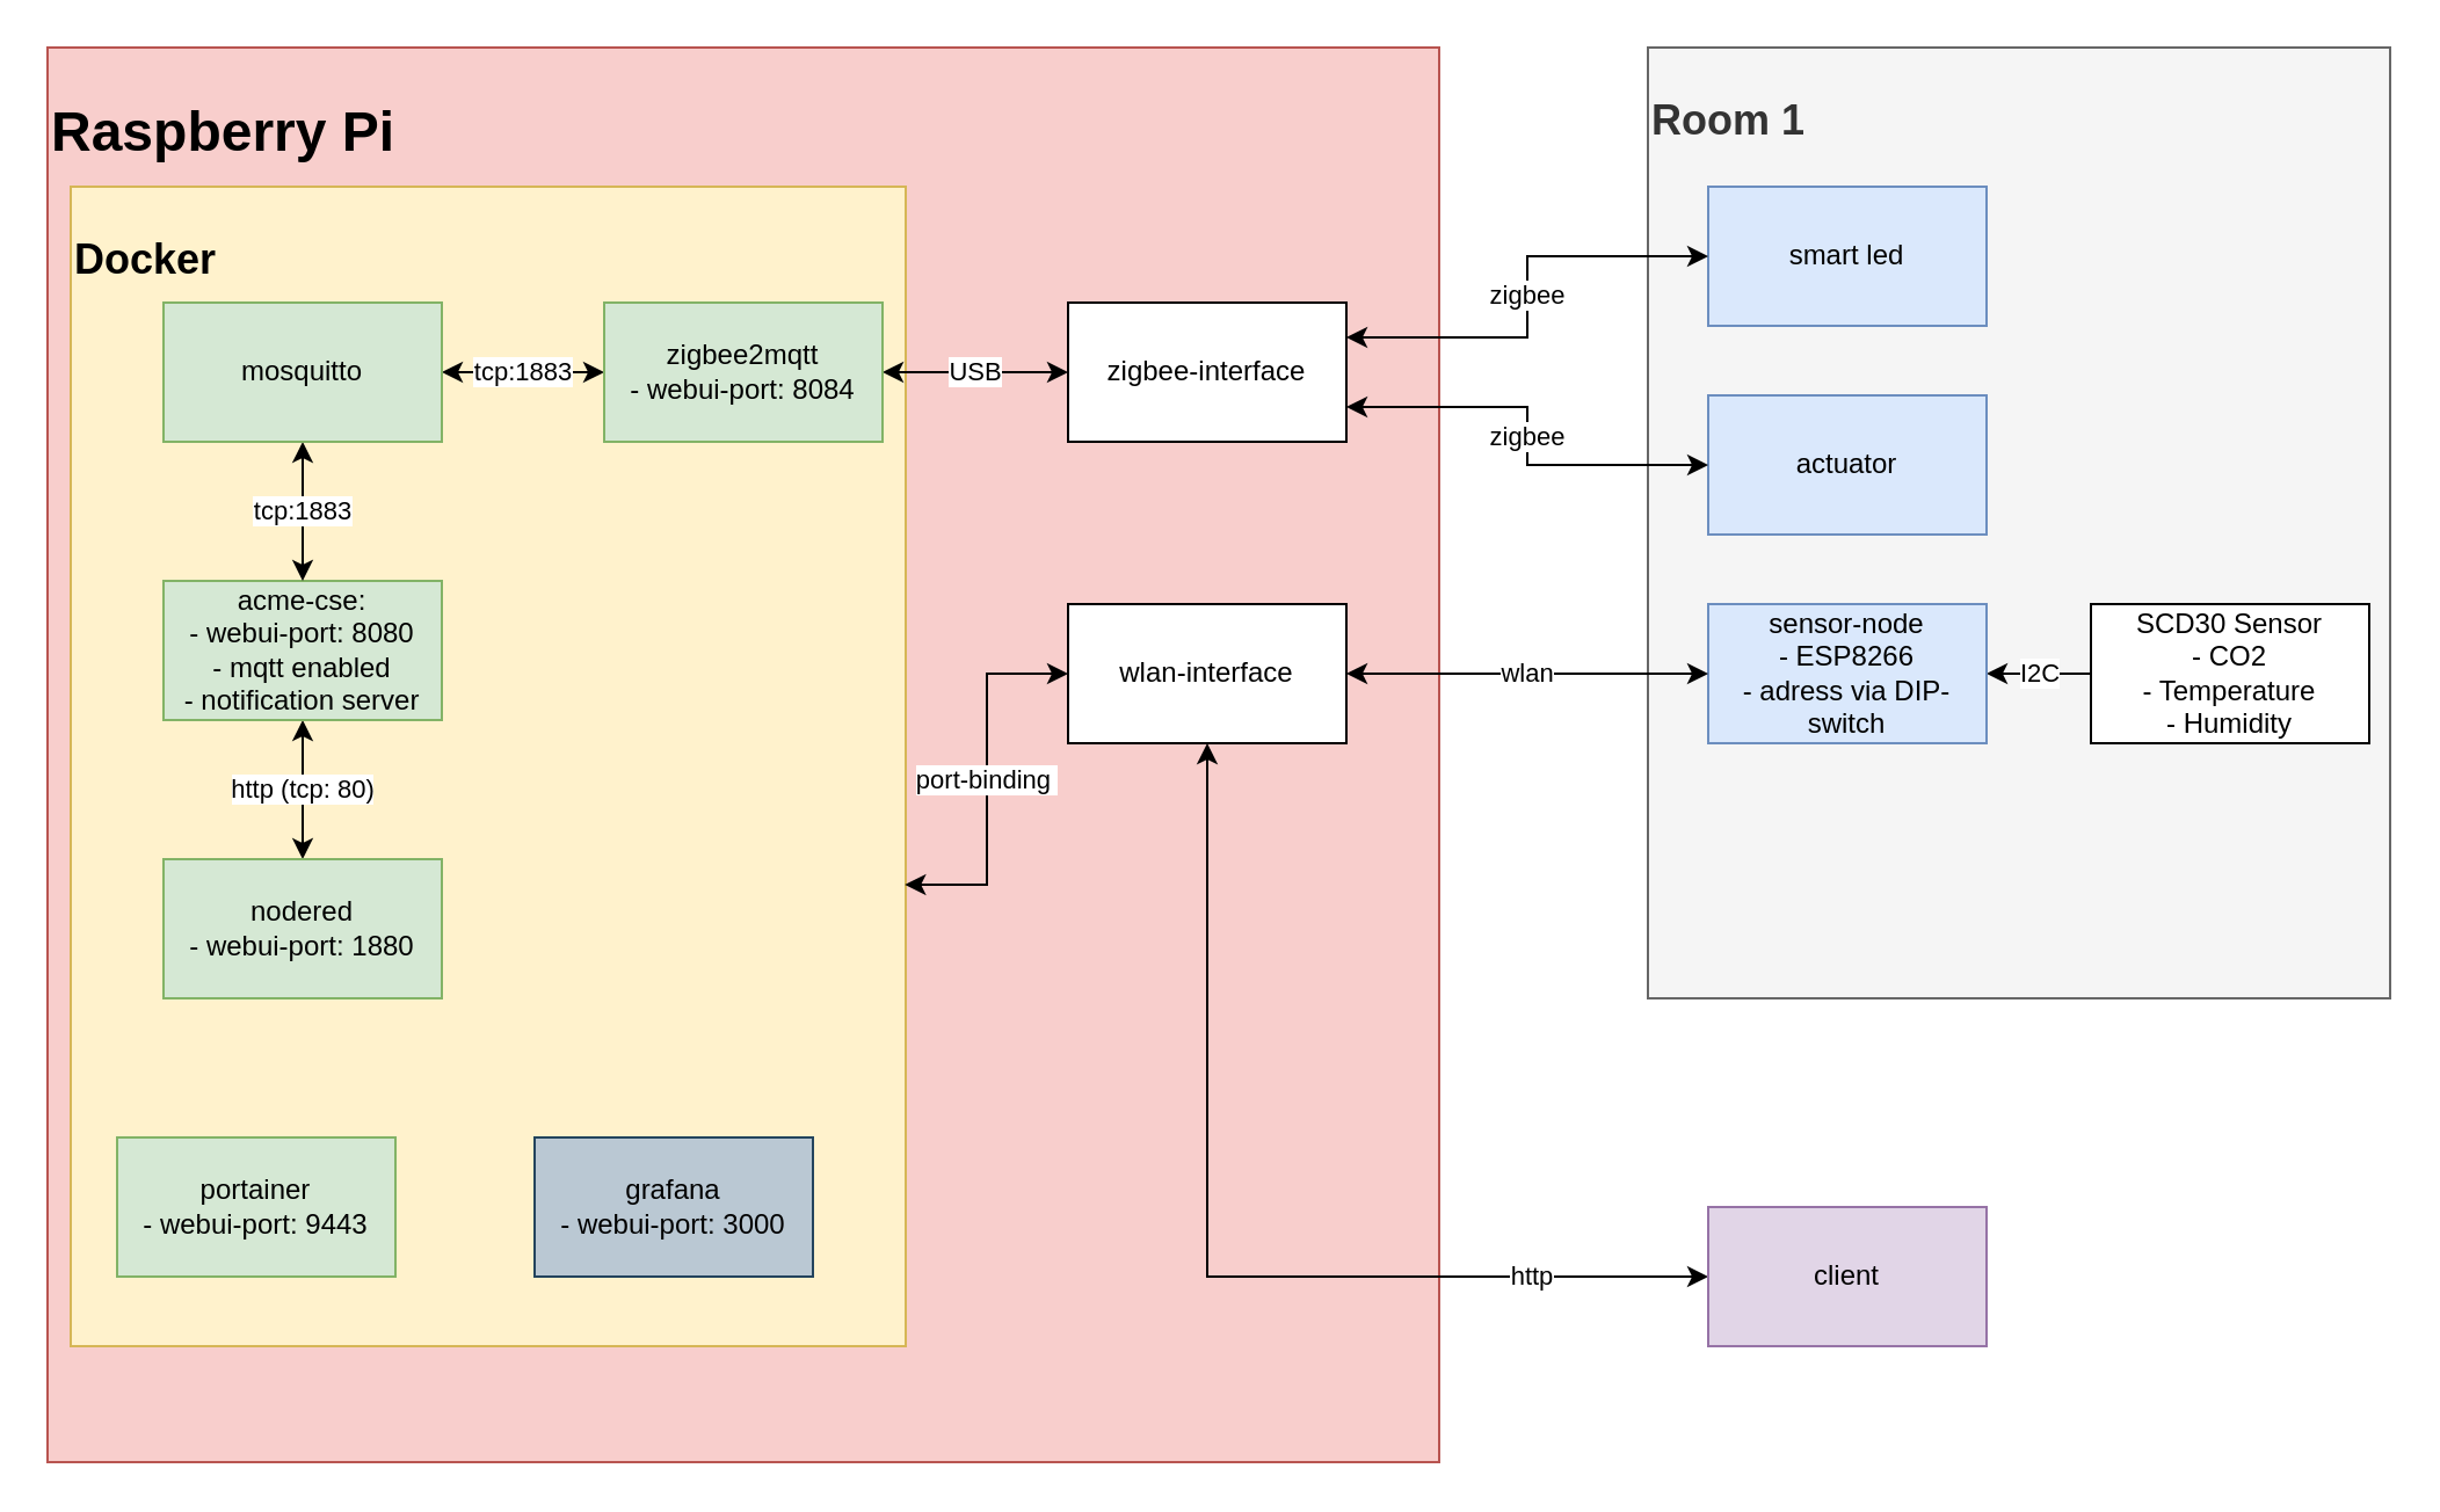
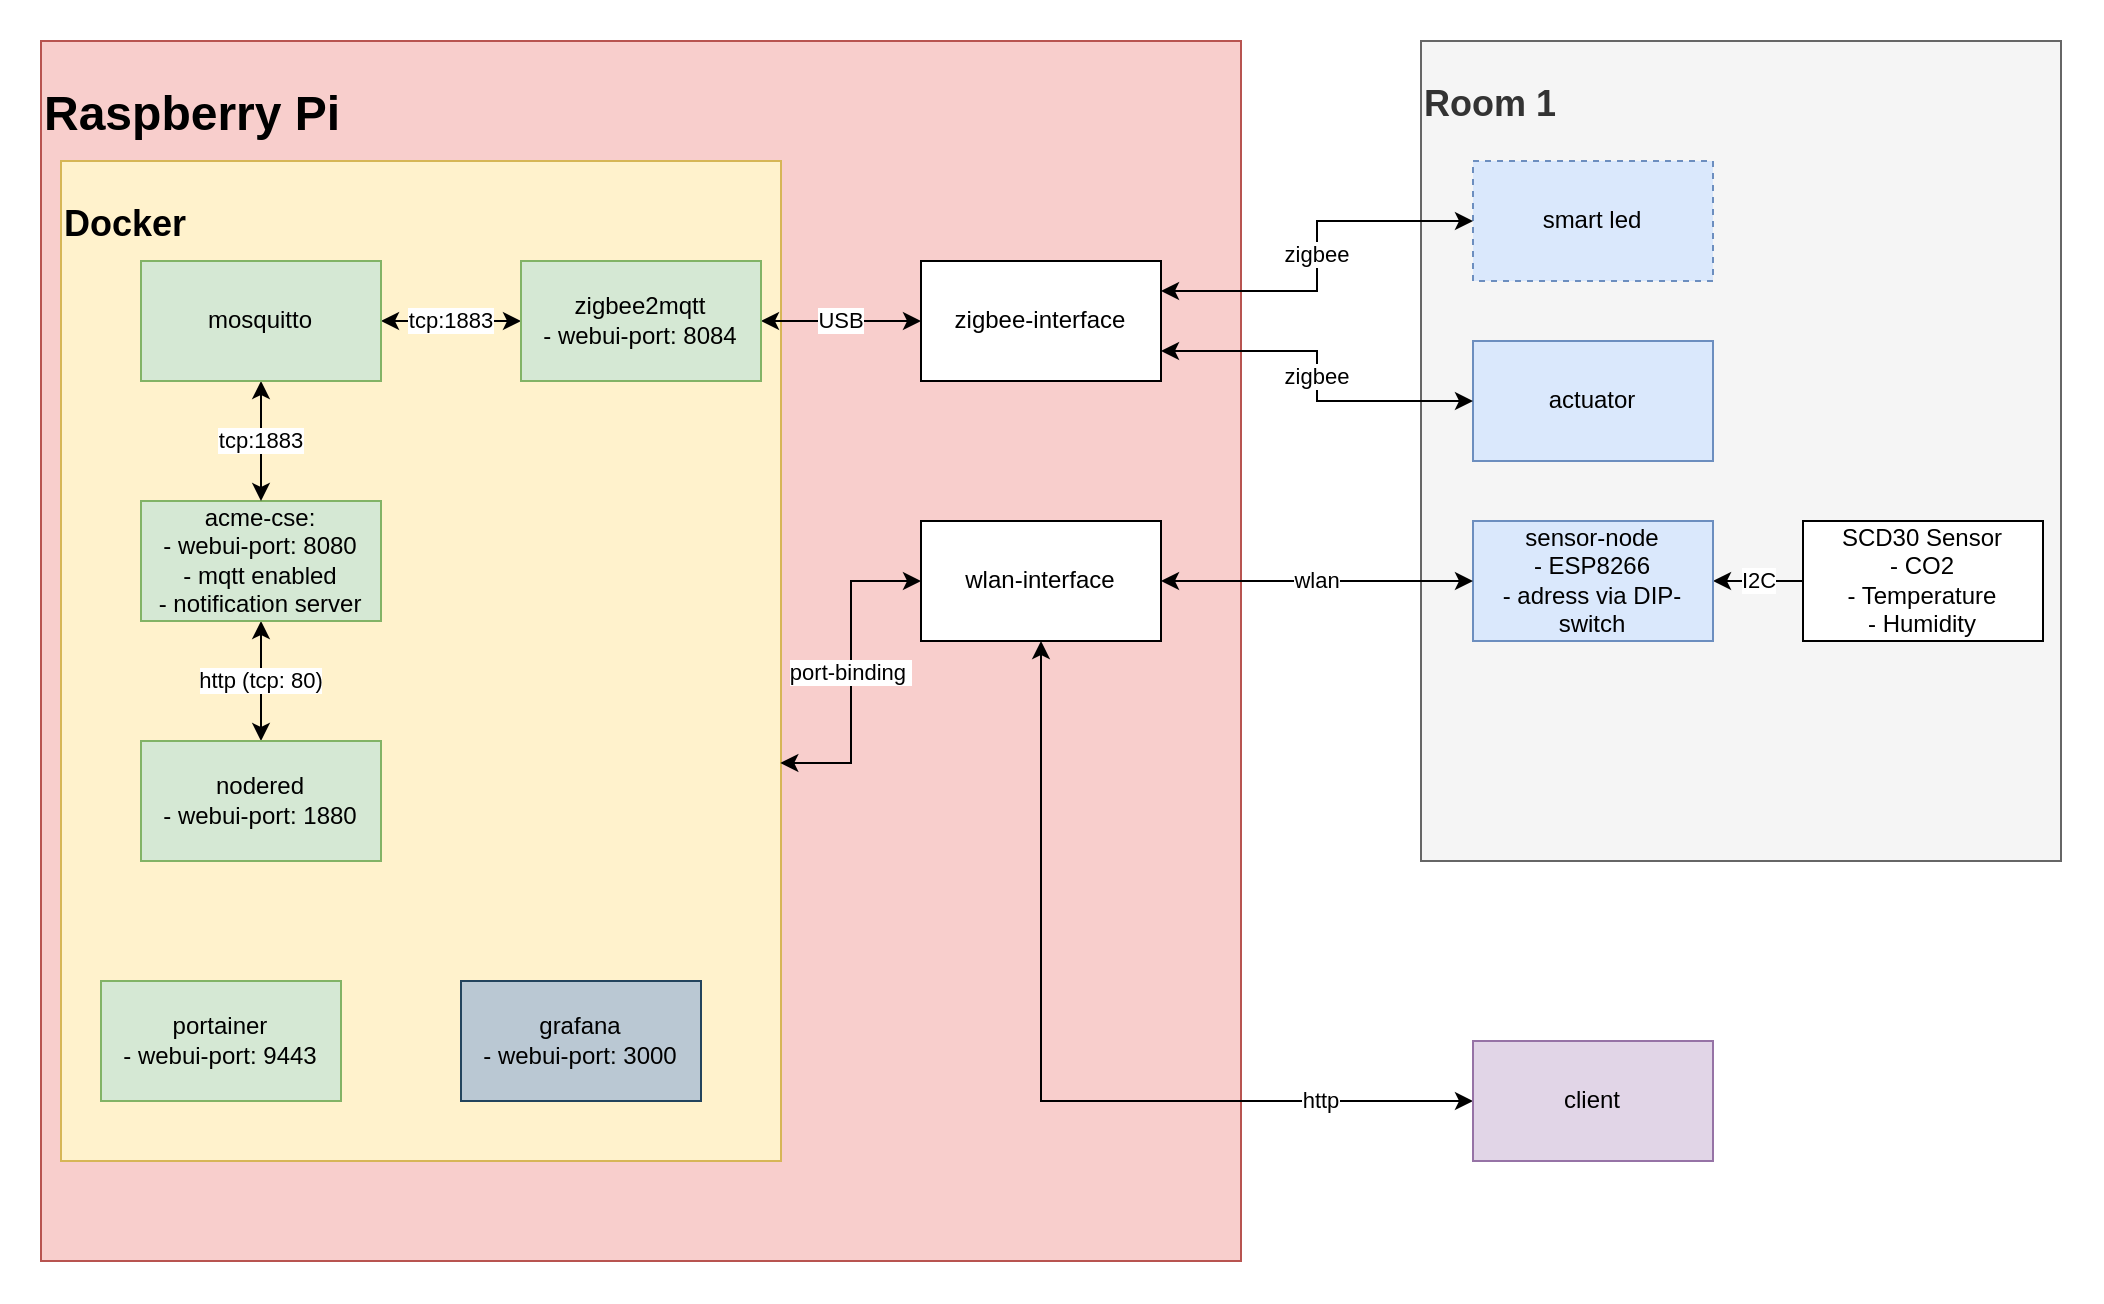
  <mxCell id="0" />
  <mxCell id="1" value="Room" parent="0" />
  <mxCell id="2" value="" style="whiteSpace=wrap;html=1;aspect=fixed;" parent="1" vertex="1"><mxGeometry x="480" y="260" width="80" height="80" as="geometry" /></mxCell>
  <mxCell id="3" value="&lt;h2&gt;Room 1&lt;/h2&gt;" style="rounded=0;whiteSpace=wrap;html=1;fillColor=#f5f5f5;strokeColor=#666666;align=left;fontColor=#333333;verticalAlign=top;" parent="1" vertex="1"><mxGeometry x="710" y="20" width="320" height="410" as="geometry" /></mxCell>
  <mxCell id="4" value="Raspberry" parent="0" />
  <mxCell id="5" value="&lt;h1&gt;Raspberry Pi&lt;/h1&gt;" style="rounded=0;whiteSpace=wrap;html=1;fillColor=#f8cecc;strokeColor=#b85450;align=left;verticalAlign=top;" parent="4" vertex="1"><mxGeometry x="20" y="20" width="600" height="610" as="geometry" /></mxCell>
  <mxCell id="6" value="&lt;h2&gt;Docker&lt;/h2&gt;" style="rounded=0;whiteSpace=wrap;html=1;fillColor=#fff2cc;strokeColor=#d6b656;align=left;verticalAlign=top;" parent="4" vertex="1"><mxGeometry x="30" y="80" width="360" height="500" as="geometry" /></mxCell>
  <mxCell id="7" value="Docker" parent="0" />
  <mxCell id="8" value="Container" parent="0" />
  <mxCell id="9" value="USB" style="edgeStyle=orthogonalEdgeStyle;rounded=0;orthogonalLoop=1;jettySize=auto;html=1;exitX=1;exitY=0.5;exitDx=0;exitDy=0;entryX=0;entryY=0.5;entryDx=0;entryDy=0;startArrow=classic;startFill=1;endArrow=classic;endFill=1;" parent="8" source="11" target="25" edge="1"><mxGeometry relative="1" as="geometry" /></mxCell>
  <mxCell id="10" value="tcp:1883" style="edgeStyle=orthogonalEdgeStyle;rounded=0;orthogonalLoop=1;jettySize=auto;html=1;exitX=0;exitY=0.5;exitDx=0;exitDy=0;entryX=1;entryY=0.5;entryDx=0;entryDy=0;startArrow=classic;startFill=1;endArrow=classic;endFill=1;" parent="8" source="11" target="20" edge="1"><mxGeometry relative="1" as="geometry" /></mxCell>
  <mxCell id="11" value="zigbee2mqtt&lt;br&gt;- webui-port: 8084" style="rounded=0;whiteSpace=wrap;html=1;fillColor=#d5e8d4;strokeColor=#82b366;" parent="8" vertex="1"><mxGeometry x="260" y="130" width="120" height="60" as="geometry" /></mxCell>
  <mxCell id="12" value="http (tcp: 80)" style="edgeStyle=orthogonalEdgeStyle;rounded=0;orthogonalLoop=1;jettySize=auto;html=1;exitX=0.5;exitY=1;exitDx=0;exitDy=0;entryX=0.5;entryY=0;entryDx=0;entryDy=0;startArrow=classic;startFill=1;endArrow=classic;endFill=1;" parent="8" source="13" target="14" edge="1"><mxGeometry relative="1" as="geometry" /></mxCell>
  <mxCell id="13" value="acme-cse:&lt;br&gt;- webui-port: 8080&lt;br&gt;- mqtt enabled&lt;br&gt;- notification server" style="rounded=0;whiteSpace=wrap;html=1;fillColor=#d5e8d4;strokeColor=#82b366;" parent="8" vertex="1"><mxGeometry x="70" y="250" width="120" height="60" as="geometry" /></mxCell>
  <mxCell id="14" value="nodered&lt;br&gt;- webui-port: 1880" style="rounded=0;whiteSpace=wrap;html=1;fillColor=#d5e8d4;strokeColor=#82b366;" parent="8" vertex="1"><mxGeometry x="70" y="370" width="120" height="60" as="geometry" /></mxCell>
  <mxCell id="15" value="actuator" style="rounded=0;whiteSpace=wrap;html=1;fillColor=#dae8fc;strokeColor=#6c8ebf;" parent="8" vertex="1"><mxGeometry x="736" y="170" width="120" height="60" as="geometry" /></mxCell>
- <mxCell id="16" value="smart led" style="rounded=0;whiteSpace=wrap;html=1;fillColor=#dae8fc;strokeColor=#6c8ebf;" parent="8" vertex="1"><mxGeometry x="736" y="80" width="120" height="60" as="geometry" /></mxCell>
+ <mxCell id="16" value="smart led" style="rounded=0;whiteSpace=wrap;html=1;fillColor=#dae8fc;strokeColor=#6c8ebf;dashed=1;" parent="8" vertex="1"><mxGeometry x="736" y="80" width="120" height="60" as="geometry" /></mxCell>
  <mxCell id="17" value="I2C" style="edgeStyle=orthogonalEdgeStyle;rounded=0;orthogonalLoop=1;jettySize=auto;html=1;exitX=1;exitY=0.5;exitDx=0;exitDy=0;startArrow=classic;startFill=1;endArrow=none;endFill=0;" parent="8" source="18" target="22" edge="1"><mxGeometry relative="1" as="geometry" /></mxCell>
  <mxCell id="18" value="sensor-node&lt;br&gt;- ESP8266&lt;br&gt;- adress via DIP-switch" style="rounded=0;whiteSpace=wrap;html=1;fillColor=#dae8fc;strokeColor=#6c8ebf;" parent="8" vertex="1"><mxGeometry x="736" y="260" width="120" height="60" as="geometry" /></mxCell>
  <mxCell id="19" value="tcp:1883" style="edgeStyle=orthogonalEdgeStyle;rounded=0;orthogonalLoop=1;jettySize=auto;html=1;exitX=0.5;exitY=1;exitDx=0;exitDy=0;startArrow=classic;startFill=1;endArrow=classic;endFill=1;" parent="8" source="20" edge="1"><mxGeometry relative="1" as="geometry"><mxPoint x="130" y="250" as="targetPoint" /><Array as="points"><mxPoint x="130" y="250" /></Array></mxGeometry></mxCell>
  <mxCell id="20" value="mosquitto" style="rounded=0;whiteSpace=wrap;html=1;fillColor=#d5e8d4;strokeColor=#82b366;" parent="8" vertex="1"><mxGeometry x="70" y="130" width="120" height="60" as="geometry" /></mxCell>
  <mxCell id="21" value="portainer&lt;br&gt;- webui-port: 9443" style="rounded=0;whiteSpace=wrap;html=1;fillColor=#d5e8d4;strokeColor=#82b366;" parent="8" vertex="1"><mxGeometry x="50" y="490" width="120" height="60" as="geometry" /></mxCell>
  <mxCell id="22" value="SCD30 Sensor&lt;br&gt;- CO2&lt;br&gt;- Temperature&lt;br&gt;- Humidity" style="rounded=0;whiteSpace=wrap;html=1;align=center;horizontal=1;verticalAlign=middle;" parent="8" vertex="1"><mxGeometry x="901" y="260" width="120" height="60" as="geometry" /></mxCell>
  <mxCell id="23" value="zigbee" style="edgeStyle=orthogonalEdgeStyle;rounded=0;orthogonalLoop=1;jettySize=auto;html=1;exitX=1;exitY=0.25;exitDx=0;exitDy=0;entryX=0;entryY=0.5;entryDx=0;entryDy=0;startArrow=classic;startFill=1;endArrow=classic;endFill=1;" parent="8" source="25" target="16" edge="1"><mxGeometry relative="1" as="geometry" /></mxCell>
  <mxCell id="24" value="zigbee" style="edgeStyle=orthogonalEdgeStyle;rounded=0;orthogonalLoop=1;jettySize=auto;html=1;exitX=1;exitY=0.75;exitDx=0;exitDy=0;entryX=0;entryY=0.5;entryDx=0;entryDy=0;startArrow=classic;startFill=1;endArrow=classic;endFill=1;" parent="8" source="25" target="15" edge="1"><mxGeometry relative="1" as="geometry" /></mxCell>
  <mxCell id="25" value="zigbee-interface" style="rounded=0;whiteSpace=wrap;html=1;" parent="8" vertex="1"><mxGeometry x="460" y="130" width="120" height="60" as="geometry" /></mxCell>
  <mxCell id="26" value="wlan" style="edgeStyle=orthogonalEdgeStyle;rounded=0;orthogonalLoop=1;jettySize=auto;html=1;exitX=1;exitY=0.5;exitDx=0;exitDy=0;entryX=0;entryY=0.5;entryDx=0;entryDy=0;startArrow=classic;startFill=1;endArrow=classic;endFill=1;" parent="8" source="28" target="18" edge="1"><mxGeometry relative="1" as="geometry" /></mxCell>
  <mxCell id="27" value="port-binding&amp;nbsp;" style="edgeStyle=orthogonalEdgeStyle;rounded=0;orthogonalLoop=1;jettySize=auto;html=1;exitX=0;exitY=0.5;exitDx=0;exitDy=0;entryX=0.999;entryY=0.602;entryDx=0;entryDy=0;entryPerimeter=0;startArrow=classic;startFill=1;endArrow=classic;endFill=1;" parent="8" source="28" target="6" edge="1"><mxGeometry relative="1" as="geometry" /></mxCell>
  <mxCell id="28" value="wlan-interface" style="rounded=0;whiteSpace=wrap;html=1;" parent="8" vertex="1"><mxGeometry x="460" y="260" width="120" height="60" as="geometry" /></mxCell>
  <mxCell id="29" value="http" style="edgeStyle=orthogonalEdgeStyle;rounded=0;orthogonalLoop=1;jettySize=auto;html=1;exitX=0;exitY=0.5;exitDx=0;exitDy=0;entryX=0.5;entryY=1;entryDx=0;entryDy=0;startArrow=classic;startFill=1;endArrow=classic;endFill=1;" parent="8" source="30" target="28" edge="1"><mxGeometry x="-0.659" relative="1" as="geometry"><mxPoint as="offset" /></mxGeometry></mxCell>
  <mxCell id="30" value="client" style="rounded=0;whiteSpace=wrap;html=1;fillColor=#e1d5e7;strokeColor=#9673a6;" parent="8" vertex="1"><mxGeometry x="736" y="520" width="120" height="60" as="geometry" /></mxCell>
  <mxCell id="31" value="grafana&lt;br&gt;- webui-port: 3000" style="rounded=0;whiteSpace=wrap;html=1;fillColor=#bac8d3;strokeColor=#23445d;" parent="8" vertex="1"><mxGeometry x="230" y="490" width="120" height="60" as="geometry" /></mxCell>
